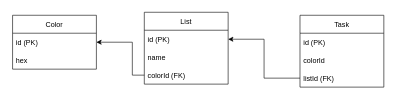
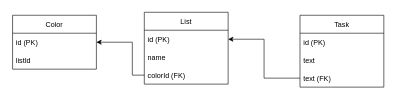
  <mxCell id="0" />
  <mxCell id="1" parent="0" />
  <mxCell id="2" value="List" style="swimlane;fontStyle=0;childLayout=stackLayout;horizontal=1;startSize=30;horizontalStack=0;resizeParent=1;resizeParentMax=0;resizeLast=0;collapsible=1;marginBottom=0;" vertex="1" parent="1"><mxGeometry x="240" y="20" width="140" height="120" as="geometry" /></mxCell>
  <mxCell id="3" value="id (PK)" style="text;strokeColor=none;fillColor=none;align=left;verticalAlign=middle;spacingLeft=4;spacingRight=4;overflow=hidden;points=[[0,0.5],[1,0.5]];portConstraint=eastwest;rotatable=0;" vertex="1" parent="2"><mxGeometry y="30" width="140" height="30" as="geometry" /></mxCell>
  <mxCell id="4" value="name" style="text;strokeColor=none;fillColor=none;align=left;verticalAlign=middle;spacingLeft=4;spacingRight=4;overflow=hidden;points=[[0,0.5],[1,0.5]];portConstraint=eastwest;rotatable=0;" vertex="1" parent="2"><mxGeometry y="60" width="140" height="30" as="geometry" /></mxCell>
  <mxCell id="5" value="colorId (FK)" style="text;strokeColor=none;fillColor=none;align=left;verticalAlign=middle;spacingLeft=4;spacingRight=4;overflow=hidden;points=[[0,0.5],[1,0.5]];portConstraint=eastwest;rotatable=0;" vertex="1" parent="2"><mxGeometry y="90" width="140" height="30" as="geometry" /></mxCell>
  <mxCell id="6" value="Task" style="swimlane;fontStyle=0;childLayout=stackLayout;horizontal=1;startSize=30;horizontalStack=0;resizeParent=1;resizeParentMax=0;resizeLast=0;collapsible=1;marginBottom=0;" vertex="1" parent="1"><mxGeometry x="500" y="25" width="140" height="120" as="geometry" /></mxCell>
  <mxCell id="7" value="id (PK)" style="text;strokeColor=none;fillColor=none;align=left;verticalAlign=middle;spacingLeft=4;spacingRight=4;overflow=hidden;points=[[0,0.5],[1,0.5]];portConstraint=eastwest;rotatable=0;" vertex="1" parent="6"><mxGeometry y="30" width="140" height="30" as="geometry" /></mxCell>
- <mxCell id="8" value="colorId" style="text;strokeColor=none;fillColor=none;align=left;verticalAlign=middle;spacingLeft=4;spacingRight=4;overflow=hidden;points=[[0,0.5],[1,0.5]];portConstraint=eastwest;rotatable=0;" vertex="1" parent="6"><mxGeometry y="60" width="140" height="30" as="geometry" /></mxCell>
- <mxCell id="9" value="listId (FK)" style="text;strokeColor=none;fillColor=none;align=left;verticalAlign=middle;spacingLeft=4;spacingRight=4;overflow=hidden;points=[[0,0.5],[1,0.5]];portConstraint=eastwest;rotatable=0;" vertex="1" parent="6"><mxGeometry y="90" width="140" height="30" as="geometry" /></mxCell>
+ <mxCell id="8" value="text" style="text;strokeColor=none;fillColor=none;align=left;verticalAlign=middle;spacingLeft=4;spacingRight=4;overflow=hidden;points=[[0,0.5],[1,0.5]];portConstraint=eastwest;rotatable=0;" vertex="1" parent="6"><mxGeometry y="60" width="140" height="30" as="geometry" /></mxCell>
+ <mxCell id="9" value="text (FK)" style="text;strokeColor=none;fillColor=none;align=left;verticalAlign=middle;spacingLeft=4;spacingRight=4;overflow=hidden;points=[[0,0.5],[1,0.5]];portConstraint=eastwest;rotatable=0;" vertex="1" parent="6"><mxGeometry y="90" width="140" height="30" as="geometry" /></mxCell>
  <mxCell id="10" style="edgeStyle=orthogonalEdgeStyle;rounded=0;orthogonalLoop=1;jettySize=auto;html=1;entryX=1;entryY=0.5;entryDx=0;entryDy=0;" edge="1" parent="1" source="9" target="3"><mxGeometry relative="1" as="geometry" /></mxCell>
  <mxCell id="11" value="Color" style="swimlane;fontStyle=0;childLayout=stackLayout;horizontal=1;startSize=30;horizontalStack=0;resizeParent=1;resizeParentMax=0;resizeLast=0;collapsible=1;marginBottom=0;" vertex="1" parent="1"><mxGeometry x="20" y="25" width="140" height="90" as="geometry" /></mxCell>
  <mxCell id="12" value="id (PK)" style="text;strokeColor=none;fillColor=none;align=left;verticalAlign=middle;spacingLeft=4;spacingRight=4;overflow=hidden;points=[[0,0.5],[1,0.5]];portConstraint=eastwest;rotatable=0;" vertex="1" parent="11"><mxGeometry y="30" width="140" height="30" as="geometry" /></mxCell>
- <mxCell id="13" value="hex " style="text;strokeColor=none;fillColor=none;align=left;verticalAlign=middle;spacingLeft=4;spacingRight=4;overflow=hidden;points=[[0,0.5],[1,0.5]];portConstraint=eastwest;rotatable=0;" vertex="1" parent="11"><mxGeometry y="60" width="140" height="30" as="geometry" /></mxCell>
+ <mxCell id="13" value="listId " style="text;strokeColor=none;fillColor=none;align=left;verticalAlign=middle;spacingLeft=4;spacingRight=4;overflow=hidden;points=[[0,0.5],[1,0.5]];portConstraint=eastwest;rotatable=0;" vertex="1" parent="11"><mxGeometry y="60" width="140" height="30" as="geometry" /></mxCell>
  <mxCell id="14" style="edgeStyle=orthogonalEdgeStyle;rounded=0;orthogonalLoop=1;jettySize=auto;html=1;entryX=1;entryY=0.5;entryDx=0;entryDy=0;" edge="1" parent="1" source="5" target="12"><mxGeometry relative="1" as="geometry"><Array as="points"><mxPoint x="220" y="125" /><mxPoint x="220" y="70" /></Array></mxGeometry></mxCell>
